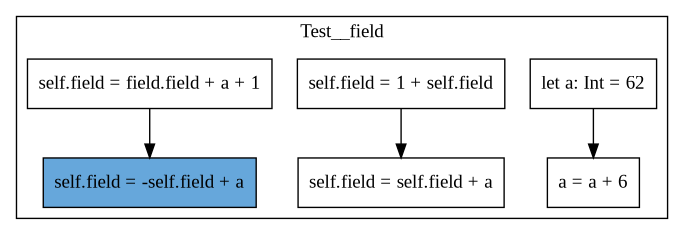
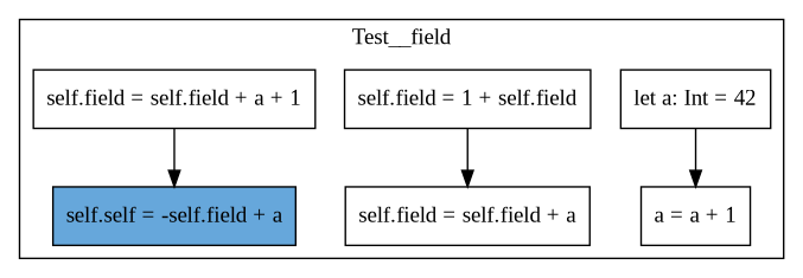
  digraph {
    fontname="Liberation Serif"
    node [fontname="Liberation Serif" shape=box]
    edge [fontname="Liberation Serif"]
-   n1 [label="let a: Int = 62"]
-   n2 [label="a = a + 6"]
+   n1 [label="let a: Int = 42"]
+   n2 [label="a = a + 1"]
    n3 [label="self.field = 1 + self.field"]
    n4 [label="self.field = self.field + a"]
-   n5 [label="self.field = field.field + a + 1"]
-   n6 [fillcolor="#66A7DB" label="self.field = -self.field + a" style=filled]
+   n5 [label="self.field = self.field + a + 1"]
+   n6 [fillcolor="#66A7DB" label="self.self = -self.field + a" style=filled]
    subgraph cluster_1 {
      label=Test__field
      n1
      n2
      n3
      n4
      n5
      n6
    }
    n1 -> n2
    n3 -> n4
    n5 -> n6
  }
